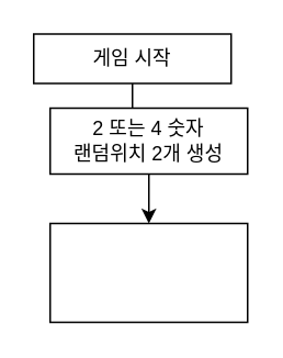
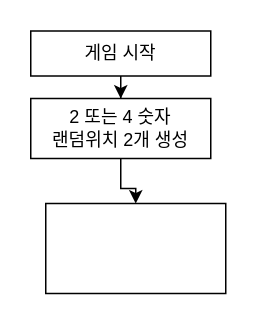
  <mxCell id="0" />
  <mxCell id="1" parent="0" />
  <mxCell id="2" value="" style="edgeStyle=orthogonalEdgeStyle;rounded=0;orthogonalLoop=1;jettySize=auto;html=1;" edge="1" parent="1" source="3" target="5"><mxGeometry relative="1" as="geometry" /></mxCell>
  <mxCell id="3" value="게임 시작" style="rounded=0;whiteSpace=wrap;html=1;" vertex="1" parent="1"><mxGeometry x="20" y="20" width="120" height="30" as="geometry" /></mxCell>
  <mxCell id="4" value="" style="edgeStyle=orthogonalEdgeStyle;rounded=0;orthogonalLoop=1;jettySize=auto;html=1;" edge="1" parent="1" source="5" target="6"><mxGeometry relative="1" as="geometry"><mxPoint x="90" y="165" as="targetPoint" /></mxGeometry></mxCell>
- <mxCell id="5" value="2 또는 4 숫자 &lt;br&gt;랜덤위치 2개 생성" style="whiteSpace=wrap;html=1;rounded=0;" vertex="1" parent="1"><mxGeometry x="30" y="65" width="120" height="40" as="geometry" /></mxCell>
+ <mxCell id="5" value="2 또는 4 숫자 &lt;br&gt;랜덤위치 2개 생성" style="whiteSpace=wrap;html=1;rounded=0;" vertex="1" parent="1"><mxGeometry x="20" y="65" width="120" height="40" as="geometry" /></mxCell>
  <mxCell id="6" value="" style="rounded=0;whiteSpace=wrap;html=1;" vertex="1" parent="1"><mxGeometry x="30" y="135" width="120" height="60" as="geometry" /></mxCell>
